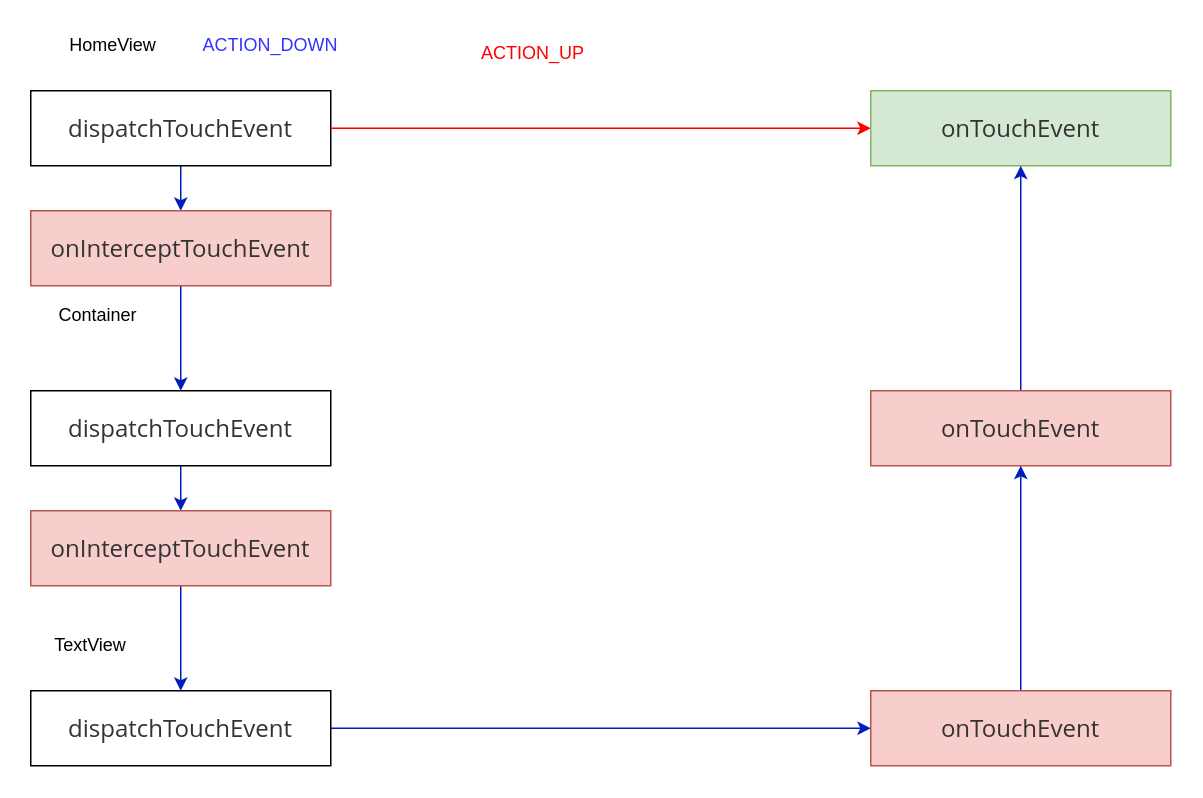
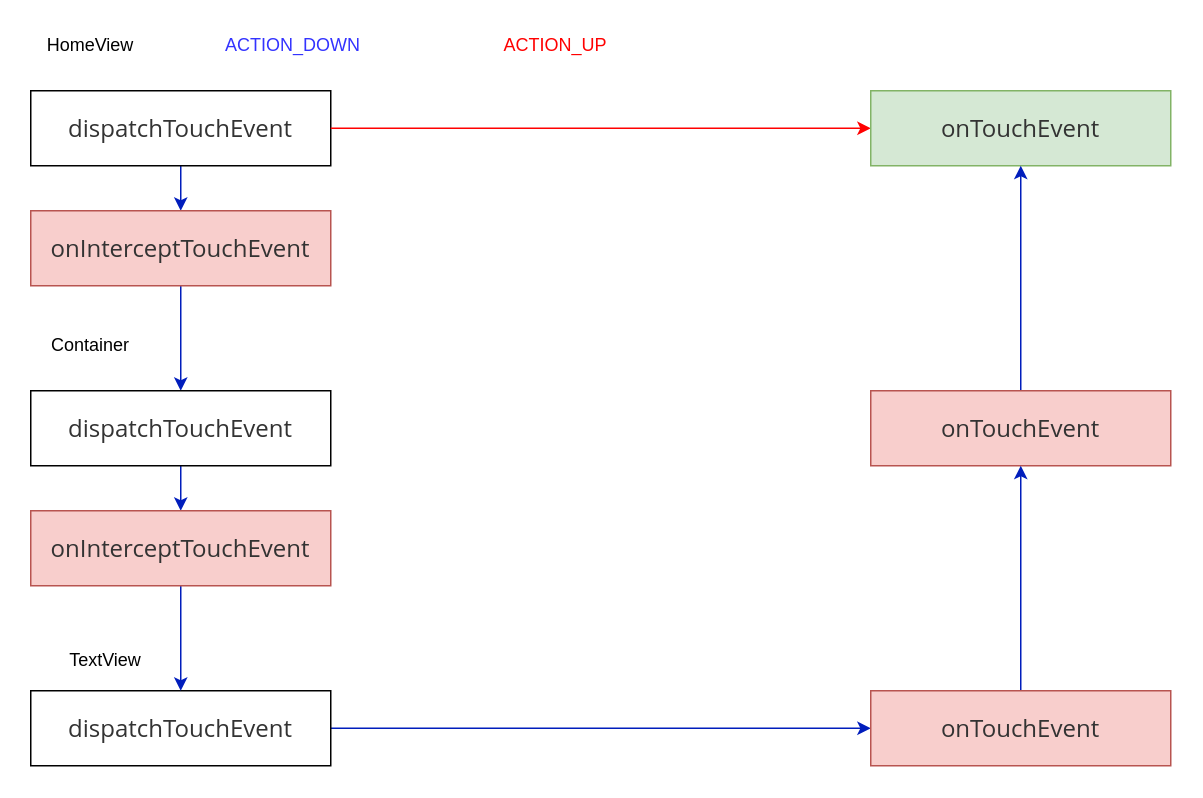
  <mxCell id="0" />
  <mxCell id="1" parent="0" />
  <mxCell id="2" value="" style="edgeStyle=orthogonalEdgeStyle;rounded=0;orthogonalLoop=1;jettySize=auto;html=1;strokeColor=#001DBC;fontColor=#3333FF;fillColor=#0050ef;" parent="1" source="3" target="6" edge="1"><mxGeometry relative="1" as="geometry" /></mxCell>
  <mxCell id="3" value="&lt;span style=&quot;color: rgb(51 , 51 , 51) ; font-family: &amp;#34;open sans&amp;#34; , &amp;#34;clear sans&amp;#34; , &amp;#34;helvetica neue&amp;#34; , &amp;#34;helvetica&amp;#34; , &amp;#34;arial&amp;#34; , sans-serif ; font-size: 16px ; text-align: left ; white-space: pre-wrap ; background-color: rgb(255 , 255 , 255)&quot;&gt;dispatchTouchEvent&lt;br&gt;&lt;/span&gt;" style="rounded=0;whiteSpace=wrap;html=1;" parent="1" vertex="1"><mxGeometry x="20" y="60" width="200" height="50" as="geometry" /></mxCell>
  <mxCell id="4" style="edgeStyle=orthogonalEdgeStyle;rounded=0;orthogonalLoop=1;jettySize=auto;html=1;entryX=0;entryY=0.5;entryDx=0;entryDy=0;exitX=1;exitY=0.5;exitDx=0;exitDy=0;fillColor=#f8cecc;strokeColor=#FF0000;" parent="1" source="3" target="7" edge="1"><mxGeometry relative="1" as="geometry" /></mxCell>
  <mxCell id="5" style="edgeStyle=orthogonalEdgeStyle;rounded=0;orthogonalLoop=1;jettySize=auto;html=1;entryX=0.5;entryY=0;entryDx=0;entryDy=0;strokeColor=#001DBC;fontColor=#3333FF;fillColor=#0050ef;" parent="1" source="6" target="9" edge="1"><mxGeometry relative="1" as="geometry" /></mxCell>
  <mxCell id="6" value="&lt;span style=&quot;color: rgb(51, 51, 51); font-family: &amp;quot;open sans&amp;quot;, &amp;quot;clear sans&amp;quot;, &amp;quot;helvetica neue&amp;quot;, helvetica, arial, sans-serif; font-size: 16px; text-align: left; white-space: pre-wrap;&quot;&gt;onInterceptTouchEvent&lt;br&gt;&lt;/span&gt;" style="rounded=0;whiteSpace=wrap;html=1;fillColor=#f8cecc;strokeColor=#b85450;labelBackgroundColor=none;" parent="1" vertex="1"><mxGeometry x="20" y="140" width="200" height="50" as="geometry" /></mxCell>
  <mxCell id="7" value="&lt;span style=&quot;color: rgb(51, 51, 51); font-family: &amp;quot;open sans&amp;quot;, &amp;quot;clear sans&amp;quot;, &amp;quot;helvetica neue&amp;quot;, helvetica, arial, sans-serif; font-size: 16px; text-align: left; white-space: pre-wrap;&quot;&gt;onTouchEvent&lt;br&gt;&lt;/span&gt;" style="rounded=0;whiteSpace=wrap;html=1;fillColor=#d5e8d4;strokeColor=#82b366;labelBackgroundColor=none;labelBorderColor=none;" parent="1" vertex="1"><mxGeometry x="580" y="60" width="200" height="50" as="geometry" /></mxCell>
  <mxCell id="8" value="" style="edgeStyle=orthogonalEdgeStyle;rounded=0;orthogonalLoop=1;jettySize=auto;html=1;strokeColor=#001DBC;fontColor=#3333FF;fillColor=#0050ef;" parent="1" source="9" target="22" edge="1"><mxGeometry relative="1" as="geometry" /></mxCell>
  <mxCell id="9" value="&lt;span style=&quot;color: rgb(51 , 51 , 51) ; font-family: &amp;#34;open sans&amp;#34; , &amp;#34;clear sans&amp;#34; , &amp;#34;helvetica neue&amp;#34; , &amp;#34;helvetica&amp;#34; , &amp;#34;arial&amp;#34; , sans-serif ; font-size: 16px ; text-align: left ; white-space: pre-wrap ; background-color: rgb(255 , 255 , 255)&quot;&gt;dispatchTouchEvent&lt;br&gt;&lt;/span&gt;" style="rounded=0;whiteSpace=wrap;html=1;" parent="1" vertex="1"><mxGeometry x="20" y="260" width="200" height="50" as="geometry" /></mxCell>
  <mxCell id="10" value="" style="edgeStyle=orthogonalEdgeStyle;rounded=0;orthogonalLoop=1;jettySize=auto;html=1;fillColor=#0050ef;strokeColor=#001DBC;" parent="1" source="11" target="7" edge="1"><mxGeometry relative="1" as="geometry" /></mxCell>
  <mxCell id="11" value="&lt;span style=&quot;color: rgb(51, 51, 51); font-family: &amp;quot;open sans&amp;quot;, &amp;quot;clear sans&amp;quot;, &amp;quot;helvetica neue&amp;quot;, helvetica, arial, sans-serif; font-size: 16px; text-align: left; white-space: pre-wrap;&quot;&gt;onTouchEvent&lt;br&gt;&lt;/span&gt;" style="rounded=0;whiteSpace=wrap;html=1;fillColor=#f8cecc;strokeColor=#b85450;labelBackgroundColor=none;" parent="1" vertex="1"><mxGeometry x="580" y="260" width="200" height="50" as="geometry" /></mxCell>
  <mxCell id="12" style="edgeStyle=orthogonalEdgeStyle;rounded=0;orthogonalLoop=1;jettySize=auto;html=1;entryX=0;entryY=0.5;entryDx=0;entryDy=0;fillColor=#0050ef;strokeColor=#001DBC;" parent="1" source="13" target="15" edge="1"><mxGeometry relative="1" as="geometry" /></mxCell>
  <mxCell id="13" value="&lt;span style=&quot;color: rgb(51 , 51 , 51) ; font-family: &amp;#34;open sans&amp;#34; , &amp;#34;clear sans&amp;#34; , &amp;#34;helvetica neue&amp;#34; , &amp;#34;helvetica&amp;#34; , &amp;#34;arial&amp;#34; , sans-serif ; font-size: 16px ; text-align: left ; white-space: pre-wrap ; background-color: rgb(255 , 255 , 255)&quot;&gt;dispatchTouchEvent&lt;br&gt;&lt;/span&gt;" style="rounded=0;whiteSpace=wrap;html=1;" parent="1" vertex="1"><mxGeometry x="20" y="460" width="200" height="50" as="geometry" /></mxCell>
  <mxCell id="14" style="edgeStyle=orthogonalEdgeStyle;rounded=0;orthogonalLoop=1;jettySize=auto;html=1;exitX=0.5;exitY=0;exitDx=0;exitDy=0;entryX=0.5;entryY=1;entryDx=0;entryDy=0;fillColor=#0050ef;strokeColor=#001DBC;" parent="1" source="15" target="11" edge="1"><mxGeometry relative="1" as="geometry" /></mxCell>
  <mxCell id="15" value="&lt;span style=&quot;color: rgb(51, 51, 51); font-family: &amp;quot;open sans&amp;quot;, &amp;quot;clear sans&amp;quot;, &amp;quot;helvetica neue&amp;quot;, helvetica, arial, sans-serif; font-size: 16px; text-align: left; white-space: pre-wrap;&quot;&gt;onTouchEvent&lt;br&gt;&lt;/span&gt;" style="rounded=0;whiteSpace=wrap;html=1;fillColor=#f8cecc;strokeColor=#b85450;labelBackgroundColor=none;" parent="1" vertex="1"><mxGeometry x="580" y="460" width="200" height="50" as="geometry" /></mxCell>
- <mxCell id="16" value="HomeView" style="text;html=1;strokeColor=none;fillColor=none;align=center;verticalAlign=middle;whiteSpace=wrap;rounded=0;" parent="1" vertex="1"><mxGeometry x="35" y="20" width="80" height="20" as="geometry" /></mxCell>
- <mxCell id="17" value="Container" style="text;html=1;strokeColor=none;fillColor=none;align=center;verticalAlign=middle;whiteSpace=wrap;rounded=0;" parent="1" vertex="1"><mxGeometry x="25" y="200" width="80" height="20" as="geometry" /></mxCell>
- <mxCell id="18" value="TextView" style="text;html=1;strokeColor=none;fillColor=none;align=center;verticalAlign=middle;whiteSpace=wrap;rounded=0;" parent="1" vertex="1"><mxGeometry x="20" y="420" width="80" height="20" as="geometry" /></mxCell>
- <mxCell id="19" value="ACTION_DOWN" style="text;html=1;strokeColor=none;fillColor=none;align=center;verticalAlign=middle;whiteSpace=wrap;rounded=0;fontColor=#3333FF;" parent="1" vertex="1"><mxGeometry x="140" y="20" width="80" height="20" as="geometry" /></mxCell>
- <mxCell id="20" value="ACTION_UP" style="text;html=1;strokeColor=none;fillColor=none;align=center;verticalAlign=middle;whiteSpace=wrap;rounded=0;fontColor=#FF0000;" parent="1" vertex="1"><mxGeometry x="315" y="25" width="80" height="20" as="geometry" /></mxCell>
+ <mxCell id="16" value="HomeView" style="text;html=1;strokeColor=none;fillColor=none;align=center;verticalAlign=middle;whiteSpace=wrap;rounded=0;" parent="1" vertex="1"><mxGeometry x="20" y="20" width="80" height="20" as="geometry" /></mxCell>
+ <mxCell id="17" value="Container" style="text;html=1;strokeColor=none;fillColor=none;align=center;verticalAlign=middle;whiteSpace=wrap;rounded=0;" parent="1" vertex="1"><mxGeometry x="20" y="220" width="80" height="20" as="geometry" /></mxCell>
+ <mxCell id="18" value="TextView" style="text;html=1;strokeColor=none;fillColor=none;align=center;verticalAlign=middle;whiteSpace=wrap;rounded=0;" parent="1" vertex="1"><mxGeometry x="30" y="430" width="80" height="20" as="geometry" /></mxCell>
+ <mxCell id="19" value="ACTION_DOWN" style="text;html=1;strokeColor=none;fillColor=none;align=center;verticalAlign=middle;whiteSpace=wrap;rounded=0;fontColor=#3333FF;" parent="1" vertex="1"><mxGeometry x="155" y="20" width="80" height="20" as="geometry" /></mxCell>
+ <mxCell id="20" value="ACTION_UP" style="text;html=1;strokeColor=none;fillColor=none;align=center;verticalAlign=middle;whiteSpace=wrap;rounded=0;fontColor=#FF0000;" parent="1" vertex="1"><mxGeometry x="330" y="20" width="80" height="20" as="geometry" /></mxCell>
  <mxCell id="21" value="" style="edgeStyle=orthogonalEdgeStyle;rounded=0;orthogonalLoop=1;jettySize=auto;html=1;strokeColor=#001DBC;fontColor=#3333FF;fillColor=#0050ef;" parent="1" source="22" target="13" edge="1"><mxGeometry relative="1" as="geometry" /></mxCell>
  <mxCell id="22" value="&lt;span style=&quot;color: rgb(51, 51, 51); font-family: &amp;quot;open sans&amp;quot;, &amp;quot;clear sans&amp;quot;, &amp;quot;helvetica neue&amp;quot;, helvetica, arial, sans-serif; font-size: 16px; text-align: left; white-space: pre-wrap;&quot;&gt;onInterceptTouchEvent&lt;br&gt;&lt;/span&gt;" style="rounded=0;whiteSpace=wrap;html=1;fillColor=#f8cecc;strokeColor=#b85450;labelBackgroundColor=none;" parent="1" vertex="1"><mxGeometry x="20" y="340" width="200" height="50" as="geometry" /></mxCell>
